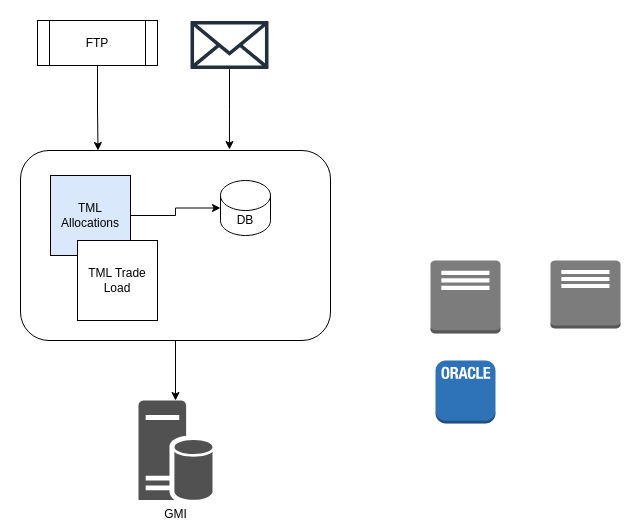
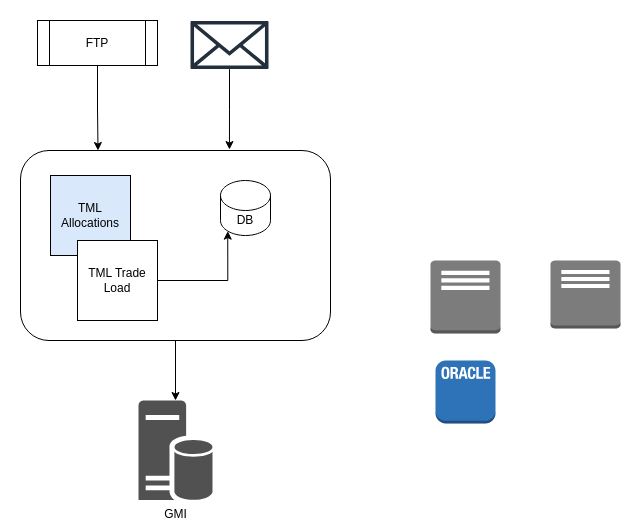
  <mxCell id="0" />
  <mxCell id="1" parent="0" />
  <mxCell id="2" style="edgeStyle=orthogonalEdgeStyle;rounded=0;orthogonalLoop=1;jettySize=auto;html=1;" parent="1" source="3" target="13" edge="1"><mxGeometry relative="1" as="geometry" /></mxCell>
  <mxCell id="3" value="" style="rounded=1;whiteSpace=wrap;html=1;" parent="1" vertex="1"><mxGeometry x="20" y="150" width="310" height="190" as="geometry" /></mxCell>
- <mxCell id="4" style="edgeStyle=orthogonalEdgeStyle;rounded=0;orthogonalLoop=1;jettySize=auto;html=1;" parent="1" source="5" target="8" edge="1"><mxGeometry relative="1" as="geometry" /></mxCell>
  <mxCell id="5" value="TML Allocations" style="whiteSpace=wrap;html=1;aspect=fixed;fillColor=#dae8fc;" parent="1" vertex="1"><mxGeometry x="50" y="175" width="80" height="80" as="geometry" /></mxCell>
+ <mxCell id="6" style="edgeStyle=orthogonalEdgeStyle;rounded=0;orthogonalLoop=1;jettySize=auto;html=1;entryX=0.145;entryY=1;entryDx=0;entryDy=-4.35;entryPerimeter=0;" parent="1" source="7" target="8" edge="1"><mxGeometry relative="1" as="geometry" /></mxCell>
  <mxCell id="7" value="TML Trade Load" style="whiteSpace=wrap;html=1;aspect=fixed;" parent="1" vertex="1"><mxGeometry x="77" y="240" width="80" height="80" as="geometry" /></mxCell>
  <mxCell id="8" value="DB" style="shape=cylinder3;whiteSpace=wrap;html=1;boundedLbl=1;backgroundOutline=1;size=15;" parent="1" vertex="1"><mxGeometry x="220" y="180" width="50" height="55" as="geometry" /></mxCell>
  <mxCell id="9" style="edgeStyle=orthogonalEdgeStyle;rounded=0;orthogonalLoop=1;jettySize=auto;html=1;entryX=0.25;entryY=0;entryDx=0;entryDy=0;" parent="1" source="10" target="3" edge="1"><mxGeometry relative="1" as="geometry" /></mxCell>
  <mxCell id="10" value="FTP" style="shape=process;whiteSpace=wrap;html=1;backgroundOutline=1;" parent="1" vertex="1"><mxGeometry x="37" y="20" width="120" height="45" as="geometry" /></mxCell>
  <mxCell id="11" style="edgeStyle=orthogonalEdgeStyle;rounded=0;orthogonalLoop=1;jettySize=auto;html=1;entryX=0.674;entryY=-0.005;entryDx=0;entryDy=0;entryPerimeter=0;" parent="1" source="12" target="3" edge="1"><mxGeometry relative="1" as="geometry"><mxPoint x="230" y="140" as="targetPoint" /></mxGeometry></mxCell>
  <mxCell id="12" value="" style="sketch=0;outlineConnect=0;fontColor=#232F3E;gradientColor=none;fillColor=#232F3D;strokeColor=none;dashed=0;verticalLabelPosition=bottom;verticalAlign=top;align=center;html=1;fontSize=12;fontStyle=0;aspect=fixed;pointerEvents=1;shape=mxgraph.aws4.email_2;" parent="1" vertex="1"><mxGeometry x="190" y="20" width="78" height="49" as="geometry" /></mxCell>
  <mxCell id="13" value="GMI" style="sketch=0;pointerEvents=1;shadow=0;dashed=0;html=1;strokeColor=none;labelPosition=center;verticalLabelPosition=bottom;verticalAlign=top;align=center;fillColor=#515151;shape=mxgraph.mscae.enterprise.database_server" parent="1" vertex="1"><mxGeometry x="138" y="400" width="74" height="100" as="geometry" /></mxCell>
  <mxCell id="14" value="" style="outlineConnect=0;dashed=0;verticalLabelPosition=bottom;verticalAlign=top;align=center;html=1;shape=mxgraph.aws3.traditional_server;fillColor=#7D7C7C;gradientColor=none;" vertex="1" parent="1"><mxGeometry x="430" y="260" width="70" height="73" as="geometry" /></mxCell>
  <mxCell id="15" value="" style="outlineConnect=0;dashed=0;verticalLabelPosition=bottom;verticalAlign=top;align=center;html=1;shape=mxgraph.aws3.traditional_server;fillColor=#7D7C7C;gradientColor=none;" vertex="1" parent="1"><mxGeometry x="550" y="260" width="70" height="68" as="geometry" /></mxCell>
  <mxCell id="16" value="" style="outlineConnect=0;dashed=0;verticalLabelPosition=bottom;verticalAlign=top;align=center;html=1;shape=mxgraph.aws3.oracle_db_instance_2;fillColor=#2E73B8;gradientColor=none;" vertex="1" parent="1"><mxGeometry x="435" y="360" width="60" height="63" as="geometry" /></mxCell>
